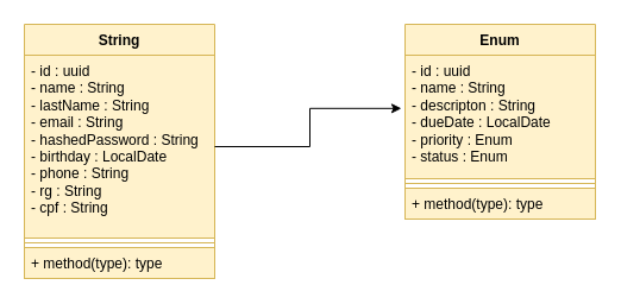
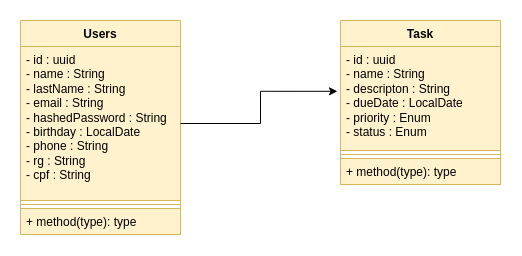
  <mxCell id="0" />
  <mxCell id="1" parent="0" />
- <mxCell id="2" value="String" style="swimlane;fontStyle=1;align=center;verticalAlign=top;childLayout=stackLayout;horizontal=1;startSize=26;horizontalStack=0;resizeParent=1;resizeParentMax=0;resizeLast=0;collapsible=1;marginBottom=0;whiteSpace=wrap;html=1;fillColor=#fff2cc;strokeColor=#d6b656;rounded=0;" parent="1" vertex="1"><mxGeometry x="20" y="20" width="160" height="214" as="geometry"><mxRectangle x="140" y="230" width="70" height="30" as="alternateBounds" /></mxGeometry></mxCell>
+ <mxCell id="2" value="Users" style="swimlane;fontStyle=1;align=center;verticalAlign=top;childLayout=stackLayout;horizontal=1;startSize=26;horizontalStack=0;resizeParent=1;resizeParentMax=0;resizeLast=0;collapsible=1;marginBottom=0;whiteSpace=wrap;html=1;fillColor=#fff2cc;strokeColor=#d6b656;rounded=0;" parent="1" vertex="1"><mxGeometry x="20" y="20" width="160" height="214" as="geometry"><mxRectangle x="140" y="230" width="70" height="30" as="alternateBounds" /></mxGeometry></mxCell>
  <mxCell id="3" value="- id : uuid&lt;div&gt;- name : String&lt;/div&gt;&lt;div&gt;- lastName : String&lt;/div&gt;&lt;div&gt;- email : String&lt;/div&gt;&lt;div&gt;- hashedPassword : String&lt;/div&gt;&lt;div&gt;- birthday : LocalDate&lt;/div&gt;&lt;div&gt;- phone : String&lt;/div&gt;&lt;div&gt;- rg : String&lt;/div&gt;&lt;div&gt;- cpf : String&lt;/div&gt;" style="text;strokeColor=#d6b656;fillColor=#fff2cc;align=left;verticalAlign=top;spacingLeft=4;spacingRight=4;overflow=hidden;rotatable=0;points=[[0,0.5],[1,0.5]];portConstraint=eastwest;whiteSpace=wrap;html=1;rounded=0;" parent="2" vertex="1"><mxGeometry y="26" width="160" height="154" as="geometry" /></mxCell>
  <mxCell id="4" value="" style="line;strokeWidth=1;fillColor=#fff2cc;align=left;verticalAlign=middle;spacingTop=-1;spacingLeft=3;spacingRight=3;rotatable=0;labelPosition=right;points=[];portConstraint=eastwest;strokeColor=#d6b656;rounded=0;" parent="2" vertex="1"><mxGeometry y="180" width="160" height="8" as="geometry" /></mxCell>
  <mxCell id="5" value="+ method(type): type" style="text;strokeColor=#d6b656;fillColor=#fff2cc;align=left;verticalAlign=top;spacingLeft=4;spacingRight=4;overflow=hidden;rotatable=0;points=[[0,0.5],[1,0.5]];portConstraint=eastwest;whiteSpace=wrap;html=1;rounded=0;" parent="2" vertex="1"><mxGeometry y="188" width="160" height="26" as="geometry" /></mxCell>
- <mxCell id="6" value="Enum" style="swimlane;fontStyle=1;align=center;verticalAlign=top;childLayout=stackLayout;horizontal=1;startSize=26;horizontalStack=0;resizeParent=1;resizeParentMax=0;resizeLast=0;collapsible=1;marginBottom=0;whiteSpace=wrap;html=1;fillColor=#fff2cc;strokeColor=#d6b656;rounded=0;" parent="1" vertex="1"><mxGeometry x="340" y="20" width="160" height="164" as="geometry" /></mxCell>
+ <mxCell id="6" value="Task" style="swimlane;fontStyle=1;align=center;verticalAlign=top;childLayout=stackLayout;horizontal=1;startSize=26;horizontalStack=0;resizeParent=1;resizeParentMax=0;resizeLast=0;collapsible=1;marginBottom=0;whiteSpace=wrap;html=1;fillColor=#fff2cc;strokeColor=#d6b656;rounded=0;" parent="1" vertex="1"><mxGeometry x="340" y="20" width="160" height="164" as="geometry" /></mxCell>
  <mxCell id="7" value="- id : uuid&lt;div&gt;- name : String&lt;/div&gt;&lt;div&gt;- descripton : String&lt;/div&gt;&lt;div&gt;- dueDate : LocalDate&lt;/div&gt;&lt;div&gt;- priority : Enum&lt;/div&gt;&lt;div&gt;- status : Enum&lt;/div&gt;" style="text;strokeColor=#d6b656;fillColor=#fff2cc;align=left;verticalAlign=top;spacingLeft=4;spacingRight=4;overflow=hidden;rotatable=0;points=[[0,0.5],[1,0.5]];portConstraint=eastwest;whiteSpace=wrap;html=1;rounded=0;" parent="6" vertex="1"><mxGeometry y="26" width="160" height="104" as="geometry" /></mxCell>
  <mxCell id="8" value="" style="line;strokeWidth=1;fillColor=#fff2cc;align=left;verticalAlign=middle;spacingTop=-1;spacingLeft=3;spacingRight=3;rotatable=0;labelPosition=right;points=[];portConstraint=eastwest;strokeColor=#d6b656;rounded=0;" parent="6" vertex="1"><mxGeometry y="130" width="160" height="8" as="geometry" /></mxCell>
  <mxCell id="9" value="+ method(type): type" style="text;strokeColor=#d6b656;fillColor=#fff2cc;align=left;verticalAlign=top;spacingLeft=4;spacingRight=4;overflow=hidden;rotatable=0;points=[[0,0.5],[1,0.5]];portConstraint=eastwest;whiteSpace=wrap;html=1;rounded=0;" parent="6" vertex="1"><mxGeometry y="138" width="160" height="26" as="geometry" /></mxCell>
  <mxCell id="10" style="edgeStyle=orthogonalEdgeStyle;rounded=0;orthogonalLoop=1;jettySize=auto;html=1;entryX=-0.019;entryY=0.431;entryDx=0;entryDy=0;entryPerimeter=0;" parent="1" source="3" target="7" edge="1"><mxGeometry relative="1" as="geometry" /></mxCell>
